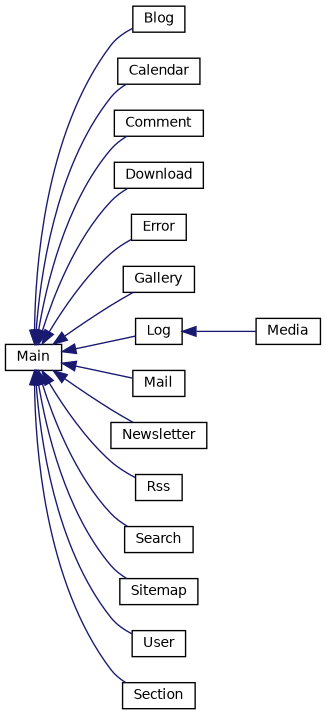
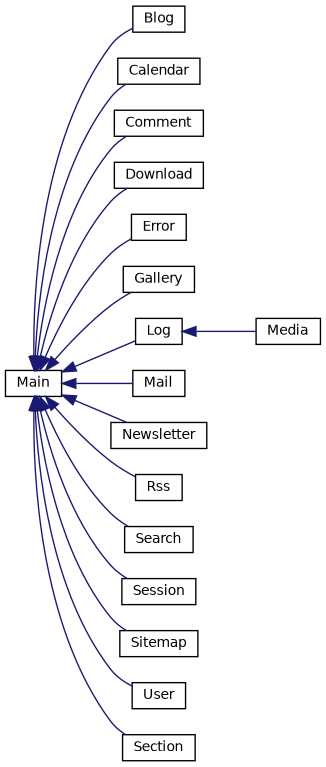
  digraph {
    rankdir=LR
    node [color=black fillcolor=white fontname=Helvetica fontsize=10 shape=record style=filled]
    edge [color=midnightblue dir=back fontname=Helvetica fontsize=10 labelfontname=Helvetica labelfontsize=10 style=solid]
    n1 [height=0.2 label=Main width=0.4]
    n2 [height=0.2 label=Blog width=0.4]
    n3 [height=0.2 label=Calendar width=0.4]
    n4 [height=0.2 label=Comment width=0.4]
    n5 [height=0.2 label=Download width=0.4]
    n6 [height=0.2 label=Error width=0.4]
    n7 [height=0.2 label=Gallery width=0.4]
    n8 [height=0.2 label=Log width=0.4]
    n9 [height=0.2 label=Mail width=0.4]
    n10 [height=0.2 label=Newsletter width=0.4]
    n11 [height=0.2 label=Rss width=0.4]
    n12 [height=0.2 label=Search width=0.4]
+   n13 [height=0.2 label=Session width=0.4]
    n14 [height=0.2 label=Sitemap width=0.4]
    n15 [height=0.2 label=User width=0.4]
    n16 [height=0.2 label=Section width=0.4]
    n17 [height=0.2 label=Media width=0.4]
    n1 -> n2
    n1 -> n3
    n1 -> n4
    n1 -> n5
    n1 -> n6
    n1 -> n7
    n1 -> n8
    n1 -> n9
    n1 -> n10
    n1 -> n11
    n1 -> n12
+   n1 -> n13
    n1 -> n14
    n1 -> n15
    n1 -> n16
    n8 -> n17
  }
